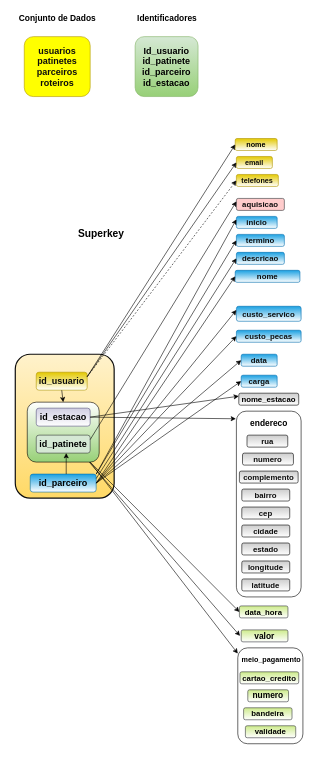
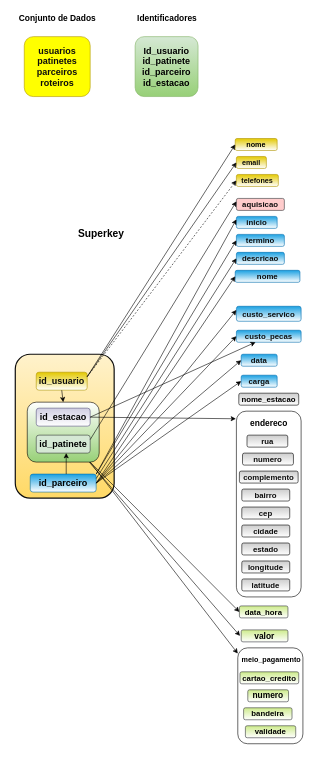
  <mxCell id="0" />
  <mxCell id="1" parent="0" />
  <mxCell id="2" value="" style="rounded=1;whiteSpace=wrap;html=1;strokeColor=#000000;fillColor=#FFFFFF;gradientColor=#ffffff;" parent="1" vertex="1"><mxGeometry x="394" y="685" width="108" height="310" as="geometry" /></mxCell>
  <mxCell id="3" value="&lt;b&gt;&lt;font style=&quot;font-size: 17px&quot;&gt;Superkey&lt;/font&gt;&lt;/b&gt;" style="text;html=1;align=center;verticalAlign=middle;resizable=0;points=[];autosize=1;" parent="1" vertex="1"><mxGeometry x="117.5" y="380" width="100" height="20" as="geometry" /></mxCell>
  <mxCell id="4" value="&lt;b&gt;&lt;font style=&quot;font-size: 14px&quot;&gt;Identificadores&lt;/font&gt;&lt;/b&gt;" style="text;html=1;align=center;verticalAlign=middle;resizable=0;points=[];autosize=1;" parent="1" vertex="1"><mxGeometry x="217.5" y="20" width="120" height="20" as="geometry" /></mxCell>
  <mxCell id="5" value="&lt;font style=&quot;font-size: 15px&quot;&gt;&lt;b&gt;Id_usuario&lt;br&gt;id_patinete&lt;br&gt;id_parceiro&lt;br&gt;id_estacao&lt;/b&gt;&lt;/font&gt;" style="rounded=1;whiteSpace=wrap;html=1;fillColor=#d5e8d4;strokeColor=#82b366;gradientColor=#97d077;" parent="1" vertex="1"><mxGeometry x="225" y="60" width="105" height="100" as="geometry" /></mxCell>
  <mxCell id="6" value="&lt;b&gt;&lt;font style=&quot;font-size: 14px&quot;&gt;Conjunto de Dados&lt;/font&gt;&lt;/b&gt;" style="text;html=1;align=center;verticalAlign=middle;resizable=0;points=[];autosize=1;" parent="1" vertex="1"><mxGeometry x="20" y="20" width="150" height="20" as="geometry" /></mxCell>
  <mxCell id="7" value="&lt;b style=&quot;font-size: 15px&quot;&gt;&lt;font color=&quot;#0d0d0d&quot; style=&quot;font-size: 15px&quot;&gt;usuarios&lt;br&gt;patinetes&lt;br&gt;parceiros&lt;br&gt;roteiros&lt;/font&gt;&lt;/b&gt;" style="rounded=1;whiteSpace=wrap;html=1;fillColor=#FFFF00;strokeColor=#B09500;fontColor=#ffffff;align=center;" parent="1" vertex="1"><mxGeometry x="40" y="60" width="110" height="100" as="geometry" /></mxCell>
  <mxCell id="8" value="&lt;b&gt;&lt;font color=&quot;#000000&quot;&gt;nome&lt;/font&gt;&lt;/b&gt;" style="rounded=1;whiteSpace=wrap;html=1;fillColor=#e3c800;strokeColor=#B09500;fontColor=#ffffff;gradientColor=#ffffff;" parent="1" vertex="1"><mxGeometry x="392" y="230" width="70" height="20" as="geometry" /></mxCell>
- <mxCell id="9" value="&lt;b&gt;&lt;font color=&quot;#0d0d0d&quot;&gt;email&lt;/font&gt;&lt;/b&gt;" style="rounded=1;whiteSpace=wrap;html=1;fillColor=#e3c800;strokeColor=#B09500;fontColor=#ffffff;gradientColor=#ffffff;" parent="1" vertex="1"><mxGeometry x="394" y="260" width="60" height="20" as="geometry" /></mxCell>
+ <mxCell id="9" value="&lt;b&gt;&lt;font color=&quot;#0d0d0d&quot;&gt;email&lt;/font&gt;&lt;/b&gt;" style="rounded=1;whiteSpace=wrap;html=1;fillColor=#e3c800;strokeColor=#B09500;fontColor=#ffffff;gradientColor=#ffffff;" parent="1" vertex="1"><mxGeometry x="394" y="260" width="50" height="20" as="geometry" /></mxCell>
  <mxCell id="10" value="&lt;font color=&quot;#0d0d0d&quot; size=&quot;1&quot;&gt;&lt;b style=&quot;font-size: 12px&quot;&gt;telefones&lt;/b&gt;&lt;/font&gt;" style="rounded=1;whiteSpace=wrap;html=1;fillColor=#e3c800;strokeColor=#B09500;fontColor=#ffffff;gradientColor=#ffffff;" parent="1" vertex="1"><mxGeometry x="394" width="70" height="20" as="geometry" y="290" /></mxCell>
  <mxCell id="11" value="&lt;b&gt;&lt;font style=&quot;font-size: 13px&quot; color=&quot;#0d0d0d&quot;&gt;aquisicao&lt;/font&gt;&lt;/b&gt;" style="rounded=1;whiteSpace=wrap;html=1;fillColor=#ffcccc;strokeColor=#36393d;" parent="1" vertex="1"><mxGeometry x="394" y="330" width="80" height="20" as="geometry" /></mxCell>
  <mxCell id="12" value="&lt;b&gt;&lt;font style=&quot;font-size: 13px&quot; color=&quot;#0d0d0d&quot;&gt;inicio&lt;/font&gt;&lt;/b&gt;" style="rounded=1;whiteSpace=wrap;html=1;fillColor=#1ba1e2;strokeColor=#006EAF;fontColor=#ffffff;gradientColor=#ffffff;" parent="1" vertex="1"><mxGeometry x="394" y="360" width="68" height="20" as="geometry" /></mxCell>
  <mxCell id="13" value="&lt;b&gt;&lt;font style=&quot;font-size: 13px&quot; color=&quot;#0d0d0d&quot;&gt;termino&lt;/font&gt;&lt;/b&gt;" style="rounded=1;whiteSpace=wrap;html=1;fillColor=#1ba1e2;strokeColor=#006EAF;fontColor=#ffffff;gradientColor=#ffffff;" parent="1" vertex="1"><mxGeometry x="394" y="390" width="80" height="20" as="geometry" /></mxCell>
  <mxCell id="14" value="&lt;b&gt;&lt;font style=&quot;font-size: 13px&quot; color=&quot;#0d0d0d&quot;&gt;descricao&lt;/font&gt;&lt;/b&gt;" style="rounded=1;whiteSpace=wrap;html=1;fillColor=#1ba1e2;strokeColor=#006EAF;fontColor=#ffffff;gradientColor=#ffffff;" parent="1" vertex="1"><mxGeometry x="394" y="420" width="80" height="20" as="geometry" /></mxCell>
  <mxCell id="15" style="edgeStyle=orthogonalEdgeStyle;rounded=0;orthogonalLoop=1;jettySize=auto;html=1;exitX=0.5;exitY=1;exitDx=0;exitDy=0;" parent="1" source="14" target="14" edge="1"><mxGeometry relative="1" as="geometry" /></mxCell>
  <mxCell id="16" style="edgeStyle=orthogonalEdgeStyle;rounded=0;orthogonalLoop=1;jettySize=auto;html=1;exitX=0.5;exitY=1;exitDx=0;exitDy=0;" parent="1" edge="1"><mxGeometry relative="1" as="geometry"><mxPoint x="444" y="450" as="sourcePoint" /><mxPoint x="444" y="450" as="targetPoint" /></mxGeometry></mxCell>
  <mxCell id="17" value="&lt;b&gt;&lt;font style=&quot;font-size: 13px&quot; color=&quot;#0d0d0d&quot;&gt;nome&lt;/font&gt;&lt;/b&gt;" style="rounded=1;whiteSpace=wrap;html=1;fillColor=#1ba1e2;strokeColor=#006EAF;fontColor=#ffffff;gradientColor=#ffffff;" parent="1" vertex="1"><mxGeometry x="392" y="450" width="108" height="20" as="geometry" /></mxCell>
  <mxCell id="18" value="&lt;b&gt;&lt;font style=&quot;font-size: 13px&quot; color=&quot;#0d0d0d&quot;&gt;custo_servico&lt;/font&gt;&lt;/b&gt;" style="rounded=1;whiteSpace=wrap;html=1;fillColor=#1ba1e2;strokeColor=#006EAF;fontColor=#ffffff;gradientColor=#ffffff;" parent="1" vertex="1"><mxGeometry x="394" y="510" width="108" height="25" as="geometry" /></mxCell>
  <mxCell id="19" value="&lt;b&gt;&lt;font style=&quot;font-size: 13px&quot; color=&quot;#0d0d0d&quot;&gt;custo_pecas&lt;/font&gt;&lt;/b&gt;" style="rounded=1;whiteSpace=wrap;html=1;fillColor=#1ba1e2;strokeColor=#006EAF;fontColor=#ffffff;gradientColor=#ffffff;" parent="1" vertex="1"><mxGeometry x="394" y="550" width="108" height="20" as="geometry" /></mxCell>
  <mxCell id="20" value="&lt;b&gt;&lt;font style=&quot;font-size: 13px&quot; color=&quot;#0d0d0d&quot;&gt;data&lt;/font&gt;&lt;/b&gt;" style="rounded=1;whiteSpace=wrap;html=1;fillColor=#1ba1e2;strokeColor=#006EAF;fontColor=#ffffff;gradientColor=#ffffff;" parent="1" vertex="1"><mxGeometry x="402" y="590" width="60" height="20" as="geometry" /></mxCell>
  <mxCell id="21" value="&lt;b&gt;&lt;font style=&quot;font-size: 13px&quot; color=&quot;#0d0d0d&quot;&gt;carga&lt;/font&gt;&lt;/b&gt;" style="rounded=1;whiteSpace=wrap;html=1;fillColor=#1ba1e2;strokeColor=#006EAF;fontColor=#ffffff;gradientColor=#ffffff;" parent="1" vertex="1"><mxGeometry x="402" y="625" width="60" height="20" as="geometry" /></mxCell>
  <mxCell id="22" value="&lt;font size=&quot;1&quot; color=&quot;#000000&quot;&gt;&lt;b style=&quot;font-size: 13px&quot;&gt;nome_estacao&lt;/b&gt;&lt;/font&gt;" style="rounded=1;whiteSpace=wrap;html=1;fillColor=#CDCDCD;strokeColor=#000000;fontColor=#ffffff;gradientColor=#ffffff;" parent="1" vertex="1"><mxGeometry x="398" y="655" width="100" height="20" as="geometry" /></mxCell>
  <mxCell id="23" value="&lt;font color=&quot;#0d0d0d&quot; size=&quot;1&quot;&gt;&lt;b style=&quot;font-size: 13px&quot;&gt;rua&lt;/b&gt;&lt;/font&gt;" style="rounded=1;whiteSpace=wrap;html=1;fillColor=#CDCDCD;strokeColor=#000000;fontColor=#ffffff;gradientColor=#ffffff;" parent="1" vertex="1"><mxGeometry x="411.69" y="725" width="68" height="20" as="geometry" /></mxCell>
  <mxCell id="24" value="&lt;font color=&quot;#0d0d0d&quot; size=&quot;1&quot;&gt;&lt;b style=&quot;font-size: 13px&quot;&gt;numero&lt;/b&gt;&lt;/font&gt;" style="rounded=1;whiteSpace=wrap;html=1;fillColor=#CDCDCD;strokeColor=#000000;fontColor=#ffffff;gradientColor=#ffffff;" parent="1" vertex="1"><mxGeometry x="404.19" y="755" width="85" height="20" as="geometry" /></mxCell>
  <mxCell id="25" value="&lt;font color=&quot;#0d0d0d&quot; size=&quot;1&quot;&gt;&lt;b style=&quot;font-size: 13px&quot;&gt;complemento&lt;/b&gt;&lt;/font&gt;" style="rounded=1;whiteSpace=wrap;html=1;fillColor=#CDCDCD;strokeColor=#000000;fontColor=#ffffff;gradientColor=#ffffff;" parent="1" vertex="1"><mxGeometry x="399" y="785" width="98" height="20" as="geometry" /></mxCell>
  <mxCell id="26" value="&lt;font color=&quot;#0d0d0d&quot; size=&quot;1&quot;&gt;&lt;b style=&quot;font-size: 13px&quot;&gt;bairro&lt;/b&gt;&lt;/font&gt;" style="rounded=1;whiteSpace=wrap;html=1;fillColor=#CDCDCD;strokeColor=#000000;fontColor=#ffffff;gradientColor=#ffffff;" parent="1" vertex="1"><mxGeometry x="403" y="815" width="80" height="20" as="geometry" /></mxCell>
  <mxCell id="27" style="edgeStyle=orthogonalEdgeStyle;rounded=0;orthogonalLoop=1;jettySize=auto;html=1;exitX=0.5;exitY=1;exitDx=0;exitDy=0;" parent="1" source="26" target="26" edge="1"><mxGeometry relative="1" as="geometry" /></mxCell>
  <mxCell id="28" style="edgeStyle=orthogonalEdgeStyle;rounded=0;orthogonalLoop=1;jettySize=auto;html=1;exitX=0.5;exitY=1;exitDx=0;exitDy=0;" parent="1" edge="1"><mxGeometry relative="1" as="geometry"><mxPoint x="439" y="815" as="sourcePoint" /><mxPoint x="439" y="815" as="targetPoint" /></mxGeometry></mxCell>
  <mxCell id="29" value="&lt;font color=&quot;#0d0d0d&quot; size=&quot;1&quot;&gt;&lt;b style=&quot;font-size: 13px&quot;&gt;cidade&lt;/b&gt;&lt;/font&gt;" style="rounded=1;whiteSpace=wrap;html=1;fillColor=#CDCDCD;strokeColor=#000000;fontColor=#ffffff;gradientColor=#ffffff;" parent="1" vertex="1"><mxGeometry x="403" y="875" width="80" height="20" as="geometry" /></mxCell>
  <mxCell id="30" value="&lt;font color=&quot;#0d0d0d&quot; size=&quot;1&quot;&gt;&lt;b style=&quot;font-size: 13px&quot;&gt;estado&lt;/b&gt;&lt;/font&gt;" style="rounded=1;whiteSpace=wrap;html=1;fillColor=#CDCDCD;strokeColor=#000000;fontColor=#ffffff;gradientColor=#ffffff;" parent="1" vertex="1"><mxGeometry x="403" y="905" width="80" height="20" as="geometry" /></mxCell>
  <mxCell id="31" value="&lt;font color=&quot;#0d0d0d&quot; size=&quot;1&quot;&gt;&lt;b style=&quot;font-size: 13px&quot;&gt;cep&lt;/b&gt;&lt;/font&gt;" style="rounded=1;whiteSpace=wrap;html=1;fillColor=#CDCDCD;strokeColor=#000000;fontColor=#ffffff;gradientColor=#ffffff;" parent="1" vertex="1"><mxGeometry x="403" y="845" width="80" height="20" as="geometry" /></mxCell>
  <mxCell id="32" value="&lt;font color=&quot;#0d0d0d&quot; size=&quot;1&quot;&gt;&lt;b style=&quot;font-size: 13px&quot;&gt;latitude&lt;/b&gt;&lt;/font&gt;" style="rounded=1;whiteSpace=wrap;html=1;fillColor=#CDCDCD;strokeColor=#000000;fontColor=#ffffff;gradientColor=#ffffff;" parent="1" vertex="1"><mxGeometry x="403" y="965" width="80" height="20" as="geometry" /></mxCell>
  <mxCell id="33" value="&lt;font color=&quot;#0d0d0d&quot; size=&quot;1&quot;&gt;&lt;b style=&quot;font-size: 13px&quot;&gt;longitude&lt;/b&gt;&lt;/font&gt;" style="rounded=1;whiteSpace=wrap;html=1;fillColor=#CDCDCD;strokeColor=#000000;fontColor=#ffffff;gradientColor=#ffffff;" parent="1" vertex="1"><mxGeometry x="403" y="935" width="80" height="20" as="geometry" /></mxCell>
  <mxCell id="34" value="" style="rounded=1;whiteSpace=wrap;html=1;strokeColor=#0D0D0D;fillColor=#fff2cc;gradientColor=#ffd966;strokeWidth=2;" parent="1" vertex="1"><mxGeometry x="25" y="590" width="165" height="240" as="geometry" /></mxCell>
  <mxCell id="35" value="" style="rounded=1;whiteSpace=wrap;html=1;gradientColor=#97d077;fillColor=#ffffff;strokeColor=#000000;" parent="1" vertex="1"><mxGeometry x="45" y="670" width="120" height="100" as="geometry" /></mxCell>
  <mxCell id="36" value="&lt;b&gt;&lt;font style=&quot;font-size: 15px&quot; color=&quot;#0d0d0d&quot;&gt;id_usuario&lt;/font&gt;&lt;/b&gt;" style="rounded=1;whiteSpace=wrap;html=1;fillColor=#e3c800;strokeColor=#B09500;fontColor=#ffffff;gradientColor=#ffffff;" parent="1" vertex="1"><mxGeometry x="60" y="620" width="85" height="30" as="geometry" /></mxCell>
  <mxCell id="37" value="&lt;b&gt;&lt;font style=&quot;font-size: 15px&quot;&gt;id_estacao&lt;/font&gt;&lt;/b&gt;" style="rounded=1;whiteSpace=wrap;html=1;fillColor=#d0cee2;strokeColor=#56517e;gradientColor=#ffffff;" parent="1" vertex="1"><mxGeometry x="60" y="680" width="90" height="30" as="geometry" /></mxCell>
  <mxCell id="38" value="&lt;b&gt;&lt;font style=&quot;font-size: 15px&quot;&gt;id_patinete&lt;/font&gt;&lt;/b&gt;" style="rounded=1;whiteSpace=wrap;html=1;fillColor=#d5e8d4;strokeColor=#36393d;" parent="1" vertex="1"><mxGeometry x="60" y="725" width="90" height="30" as="geometry" /></mxCell>
  <mxCell id="39" style="edgeStyle=orthogonalEdgeStyle;rounded=0;orthogonalLoop=1;jettySize=auto;html=1;exitX=0.5;exitY=1;exitDx=0;exitDy=0;" parent="1" source="37" target="37" edge="1"><mxGeometry relative="1" as="geometry" /></mxCell>
  <mxCell id="40" value="" style="endArrow=classic;html=1;entryX=0;entryY=0.5;entryDx=0;entryDy=0;exitX=1;exitY=0.25;exitDx=0;exitDy=0;" parent="1" source="36" target="8" edge="1"><mxGeometry width="50" height="50" relative="1" as="geometry"><mxPoint x="130" y="660" as="sourcePoint" /><mxPoint x="180" y="610" as="targetPoint" /></mxGeometry></mxCell>
  <mxCell id="41" value="" style="endArrow=classic;html=1;entryX=0;entryY=0.5;entryDx=0;entryDy=0;exitX=1;exitY=0.25;exitDx=0;exitDy=0;" parent="1" source="36" target="9" edge="1"><mxGeometry width="50" height="50" relative="1" as="geometry"><mxPoint x="130" y="660" as="sourcePoint" /><mxPoint x="180" y="610" as="targetPoint" /></mxGeometry></mxCell>
  <mxCell id="42" value="" style="endArrow=classic;html=1;entryX=0;entryY=0.5;entryDx=0;entryDy=0;exitX=1;exitY=0.25;exitDx=0;exitDy=0;dashed=1;" parent="1" source="36" target="10" edge="1"><mxGeometry width="50" height="50" relative="1" as="geometry"><mxPoint x="130" y="660" as="sourcePoint" /><mxPoint x="180" y="610" as="targetPoint" /></mxGeometry></mxCell>
  <mxCell id="43" value="&lt;font style=&quot;font-size: 14px&quot;&gt;&lt;b&gt;endereco&lt;/b&gt;&lt;/font&gt;" style="text;html=1;align=center;verticalAlign=middle;resizable=0;points=[];autosize=1;" parent="1" vertex="1"><mxGeometry x="408" y="695" width="80" height="20" as="geometry" /></mxCell>
  <mxCell id="44" value="&lt;b&gt;&lt;font style=&quot;font-size: 13px&quot;&gt;data_hora&lt;/font&gt;&lt;/b&gt;" style="rounded=1;whiteSpace=wrap;html=1;strokeColor=#36393d;fillColor=#cdeb8b;gradientColor=#ffffff;" parent="1" vertex="1"><mxGeometry x="399" y="1010" width="81" height="20" as="geometry" /></mxCell>
  <mxCell id="45" value="&lt;font style=&quot;font-size: 14px&quot;&gt;&lt;b&gt;valor&lt;/b&gt;&lt;/font&gt;" style="rounded=1;whiteSpace=wrap;html=1;strokeColor=#36393d;fillColor=#cdeb8b;gradientColor=#ffffff;" parent="1" vertex="1"><mxGeometry x="402" y="1050" width="78" height="20" as="geometry" /></mxCell>
  <mxCell id="46" value="" style="rounded=1;whiteSpace=wrap;html=1;" parent="1" vertex="1"><mxGeometry x="396.32" y="1080" width="108.68" height="160" as="geometry" /></mxCell>
  <mxCell id="47" value="&lt;b&gt;&lt;font style=&quot;font-size: 12px&quot;&gt;meio_pagamento&lt;/font&gt;&lt;/b&gt;" style="text;html=1;align=center;verticalAlign=middle;resizable=0;points=[];autosize=1;" parent="1" vertex="1"><mxGeometry x="392" y="1090" width="120" height="20" as="geometry" /></mxCell>
  <mxCell id="48" value="&lt;font style=&quot;font-size: 13px&quot;&gt;&lt;b&gt;cartao_credito&lt;/b&gt;&lt;/font&gt;" style="rounded=1;whiteSpace=wrap;html=1;strokeColor=#36393d;fillColor=#cdeb8b;gradientColor=#ffffff;" parent="1" vertex="1"><mxGeometry x="400" y="1120" width="98" height="20" as="geometry" /></mxCell>
  <mxCell id="49" value="&lt;b&gt;&lt;font style=&quot;font-size: 14px&quot;&gt;numero&lt;/font&gt;&lt;/b&gt;" style="rounded=1;whiteSpace=wrap;html=1;strokeColor=#36393d;fillColor=#cdeb8b;gradientColor=#ffffff;" parent="1" vertex="1"><mxGeometry x="413" y="1150" width="68" height="20" as="geometry" /></mxCell>
  <mxCell id="50" value="&lt;b&gt;&lt;font style=&quot;font-size: 13px&quot;&gt;bandeira&lt;/font&gt;&lt;/b&gt;" style="rounded=1;whiteSpace=wrap;html=1;strokeColor=#36393d;fillColor=#cdeb8b;gradientColor=#ffffff;" parent="1" vertex="1"><mxGeometry x="406" y="1180" width="80.81" height="20" as="geometry" /></mxCell>
  <mxCell id="51" value="&lt;b&gt;&lt;font style=&quot;font-size: 13px&quot;&gt;validade&lt;/font&gt;&lt;/b&gt;" style="rounded=1;whiteSpace=wrap;html=1;strokeColor=#36393d;fillColor=#cdeb8b;gradientColor=#ffffff;" parent="1" vertex="1"><mxGeometry x="409" y="1210" width="84" height="20" as="geometry" /></mxCell>
  <mxCell id="52" style="edgeStyle=orthogonalEdgeStyle;rounded=0;orthogonalLoop=1;jettySize=auto;html=1;exitX=0.5;exitY=1;exitDx=0;exitDy=0;" parent="1" source="51" target="51" edge="1"><mxGeometry relative="1" as="geometry" /></mxCell>
  <mxCell id="53" value="" style="endArrow=classic;html=1;entryX=0;entryY=0.25;entryDx=0;entryDy=0;exitX=1;exitY=0.25;exitDx=0;exitDy=0;" parent="1" source="38" target="11" edge="1"><mxGeometry width="50" height="50" relative="1" as="geometry"><mxPoint x="250" y="640" as="sourcePoint" /><mxPoint x="280" y="590" as="targetPoint" /></mxGeometry></mxCell>
  <mxCell id="54" value="&lt;b&gt;&lt;font style=&quot;font-size: 15px&quot; color=&quot;#000000&quot;&gt;id_parceiro&lt;/font&gt;&lt;/b&gt;" style="rounded=1;whiteSpace=wrap;html=1;strokeColor=#006EAF;strokeWidth=1;fillColor=#1ba1e2;fontColor=#ffffff;gradientColor=#ffffff;" parent="1" vertex="1"><mxGeometry x="50" y="790" width="110" height="30" as="geometry" /></mxCell>
  <mxCell id="55" value="" style="endArrow=classic;html=1;" parent="1" edge="1"><mxGeometry width="50" height="50" relative="1" as="geometry"><mxPoint x="110" y="790" as="sourcePoint" /><mxPoint x="110" y="755" as="targetPoint" /></mxGeometry></mxCell>
  <mxCell id="56" value="" style="endArrow=classic;html=1;exitX=1;exitY=0;exitDx=0;exitDy=0;entryX=0;entryY=0.25;entryDx=0;entryDy=0;" parent="1" source="54" target="12" edge="1"><mxGeometry width="50" height="50" relative="1" as="geometry"><mxPoint x="230" y="640" as="sourcePoint" /><mxPoint x="280" y="590" as="targetPoint" /></mxGeometry></mxCell>
  <mxCell id="57" value="" style="endArrow=classic;html=1;entryX=0;entryY=0.5;entryDx=0;entryDy=0;exitX=1;exitY=0;exitDx=0;exitDy=0;" parent="1" source="54" target="13" edge="1"><mxGeometry width="50" height="50" relative="1" as="geometry"><mxPoint x="230" y="640" as="sourcePoint" /><mxPoint x="280" y="590" as="targetPoint" /></mxGeometry></mxCell>
  <mxCell id="58" value="" style="endArrow=classic;html=1;entryX=0;entryY=0.5;entryDx=0;entryDy=0;exitX=1;exitY=0.25;exitDx=0;exitDy=0;" parent="1" source="54" target="14" edge="1"><mxGeometry width="50" height="50" relative="1" as="geometry"><mxPoint x="230" y="640" as="sourcePoint" /><mxPoint x="280" y="590" as="targetPoint" /></mxGeometry></mxCell>
  <mxCell id="59" value="" style="endArrow=classic;html=1;entryX=0;entryY=0.5;entryDx=0;entryDy=0;exitX=1;exitY=0.5;exitDx=0;exitDy=0;" parent="1" source="54" target="17" edge="1"><mxGeometry width="50" height="50" relative="1" as="geometry"><mxPoint x="170" y="790" as="sourcePoint" /><mxPoint x="280" y="590" as="targetPoint" /></mxGeometry></mxCell>
  <mxCell id="60" value="" style="endArrow=classic;html=1;entryX=0;entryY=0.25;entryDx=0;entryDy=0;exitX=1;exitY=0.5;exitDx=0;exitDy=0;" parent="1" source="54" target="18" edge="1"><mxGeometry width="50" height="50" relative="1" as="geometry"><mxPoint x="230" y="640" as="sourcePoint" /><mxPoint x="280" y="590" as="targetPoint" /></mxGeometry></mxCell>
  <mxCell id="61" value="" style="endArrow=classic;html=1;entryX=0;entryY=0.5;entryDx=0;entryDy=0;exitX=1;exitY=0.5;exitDx=0;exitDy=0;" parent="1" source="54" target="19" edge="1"><mxGeometry width="50" height="50" relative="1" as="geometry"><mxPoint x="230" y="640" as="sourcePoint" /><mxPoint x="280" y="590" as="targetPoint" /></mxGeometry></mxCell>
  <mxCell id="62" value="" style="endArrow=classic;html=1;entryX=0;entryY=0.5;entryDx=0;entryDy=0;exitX=1;exitY=0.5;exitDx=0;exitDy=0;" parent="1" source="54" target="20" edge="1"><mxGeometry width="50" height="50" relative="1" as="geometry"><mxPoint x="230" y="640" as="sourcePoint" /><mxPoint x="280" y="590" as="targetPoint" /></mxGeometry></mxCell>
  <mxCell id="63" value="" style="endArrow=classic;html=1;entryX=0;entryY=0.5;entryDx=0;entryDy=0;exitX=1;exitY=0.5;exitDx=0;exitDy=0;" parent="1" source="54" target="21" edge="1"><mxGeometry width="50" height="50" relative="1" as="geometry"><mxPoint x="230" y="640" as="sourcePoint" /><mxPoint x="280" y="590" as="targetPoint" /></mxGeometry></mxCell>
- <mxCell id="64" value="" style="endArrow=classic;html=1;entryX=0;entryY=0.25;entryDx=0;entryDy=0;exitX=1;exitY=0.5;exitDx=0;exitDy=0;" parent="1" source="37" target="22" edge="1"><mxGeometry width="50" height="50" relative="1" as="geometry"><mxPoint x="230" y="760" as="sourcePoint" /><mxPoint x="280" y="710" as="targetPoint" /></mxGeometry></mxCell>
+ <mxCell id="64" value="" style="endArrow=classic;html=1;exitX=1;exitY=0.5;exitDx=0;exitDy=0;" parent="1" source="37" target="19" edge="1"><mxGeometry width="50" height="50" relative="1" as="geometry"><mxPoint x="230" y="760" as="sourcePoint" /><mxPoint x="280" y="710" as="targetPoint" /></mxGeometry></mxCell>
  <mxCell id="65" value="" style="endArrow=classic;html=1;entryX=-0.008;entryY=0.041;entryDx=0;entryDy=0;exitX=1;exitY=0.5;exitDx=0;exitDy=0;entryPerimeter=0;" parent="1" source="37" target="2" edge="1"><mxGeometry width="50" height="50" relative="1" as="geometry"><mxPoint x="230" y="870" as="sourcePoint" /><mxPoint x="280" y="820" as="targetPoint" /></mxGeometry></mxCell>
  <mxCell id="66" value="" style="endArrow=classic;html=1;" parent="1" target="46" edge="1"><mxGeometry width="50" height="50" relative="1" as="geometry"><mxPoint x="150" y="770" as="sourcePoint" /><mxPoint x="330" y="930" as="targetPoint" /></mxGeometry></mxCell>
  <mxCell id="67" value="" style="endArrow=classic;html=1;entryX=0;entryY=0.5;entryDx=0;entryDy=0;" parent="1" target="44" edge="1"><mxGeometry width="50" height="50" relative="1" as="geometry"><mxPoint x="150" y="770" as="sourcePoint" /><mxPoint x="280" y="870" as="targetPoint" /></mxGeometry></mxCell>
  <mxCell id="68" value="" style="endArrow=classic;html=1;" parent="1" source="35" edge="1"><mxGeometry width="50" height="50" relative="1" as="geometry"><mxPoint x="230" y="920" as="sourcePoint" /><mxPoint x="400" y="1060" as="targetPoint" /></mxGeometry></mxCell>
  <mxCell id="69" value="" style="endArrow=classic;html=1;entryX=0.5;entryY=0;entryDx=0;entryDy=0;exitX=0.5;exitY=1;exitDx=0;exitDy=0;" parent="1" source="36" target="35" edge="1"><mxGeometry width="50" height="50" relative="1" as="geometry"><mxPoint x="340" y="670" as="sourcePoint" /><mxPoint x="390" y="620" as="targetPoint" /></mxGeometry></mxCell>
